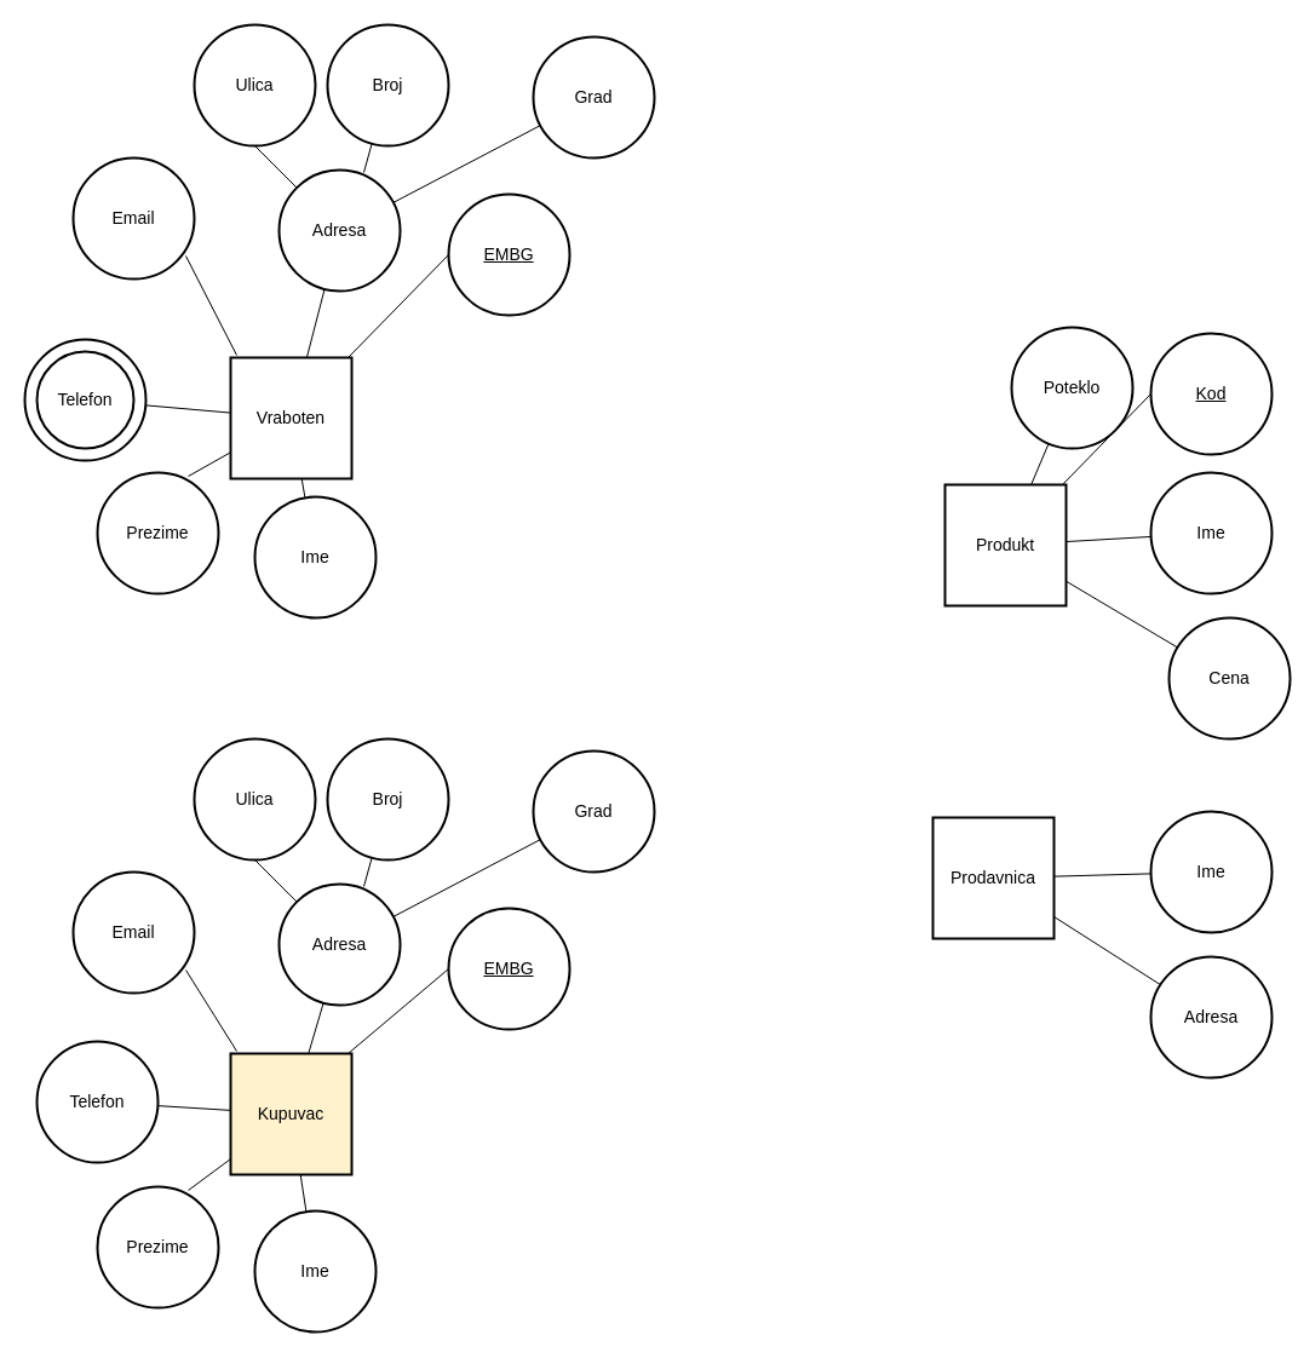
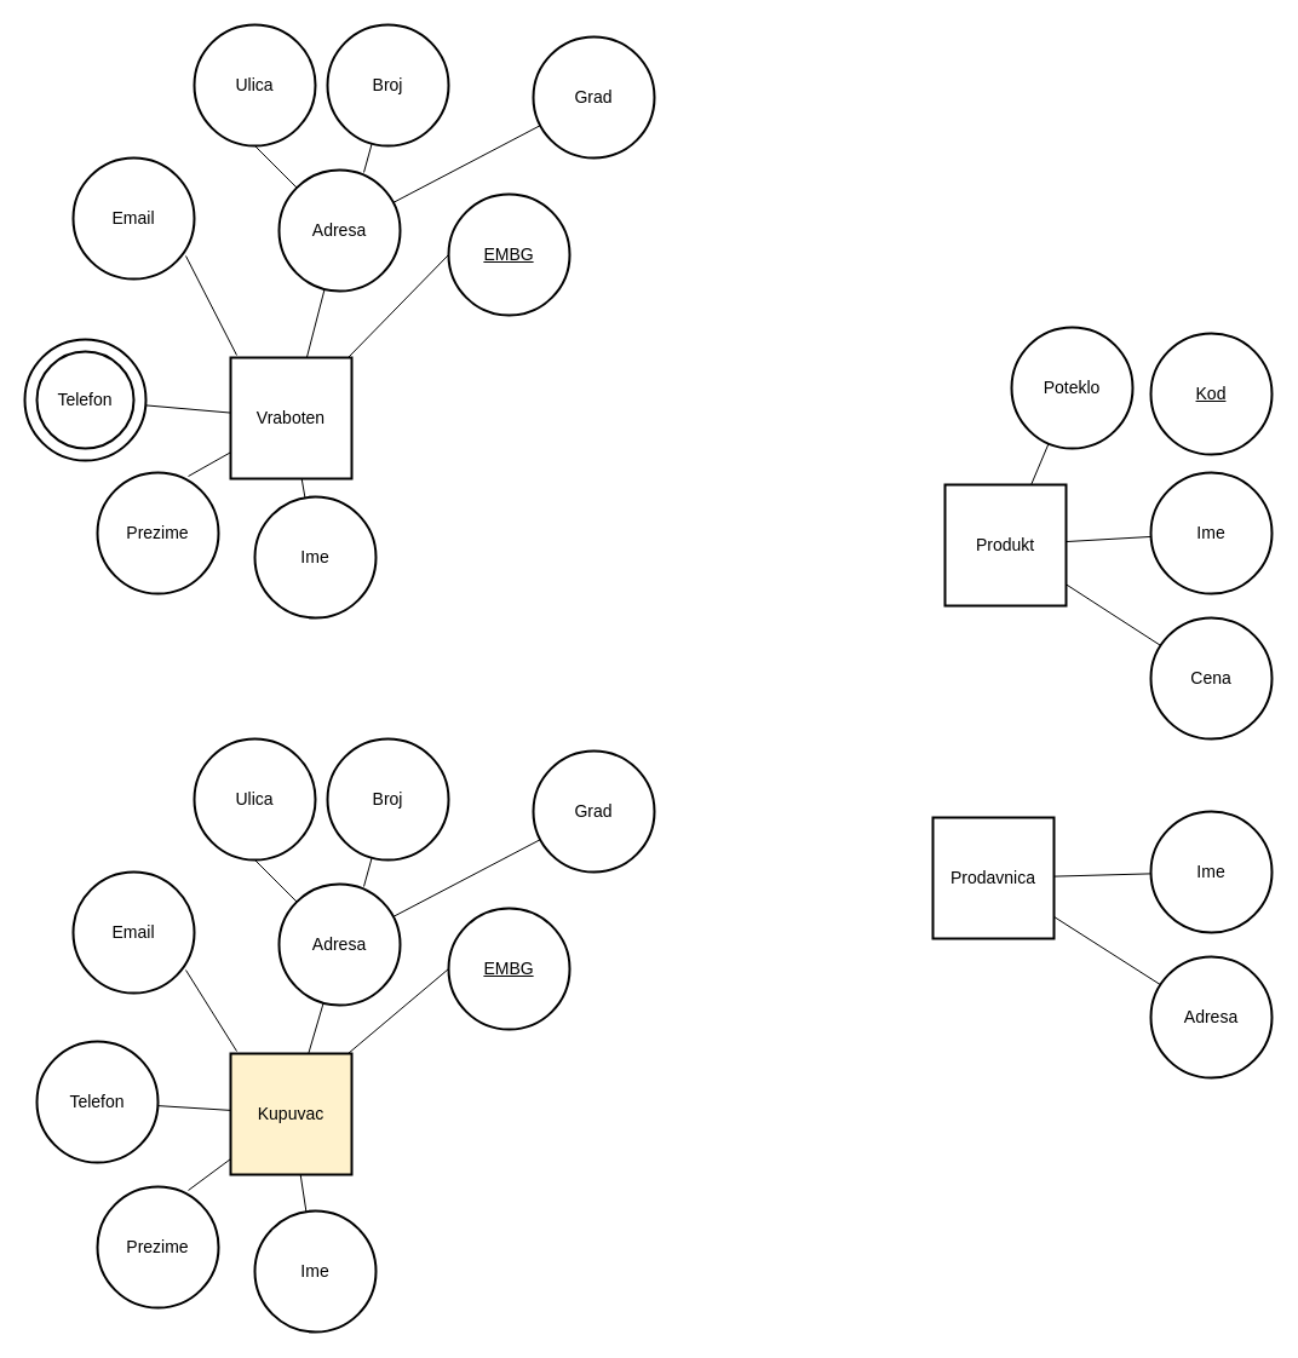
  <mxCell id="0" />
  <mxCell id="1" parent="0" />
  <mxCell id="2" value="&lt;div&gt;Vraboten&lt;/div&gt;" style="strokeWidth=2;whiteSpace=wrap;html=1;align=center;fontSize=14;" vertex="1" parent="1"><mxGeometry x="190" y="295" width="100" height="100" as="geometry" /></mxCell>
  <mxCell id="3" value="&lt;div&gt;Ime&lt;/div&gt;" style="ellipse;shape=ellipse;margin=10;strokeWidth=2;fontSize=14;whiteSpace=wrap;html=1;align=center;gradientColor=#ffffff;" vertex="1" parent="1"><mxGeometry x="210" y="410" width="100" height="100" as="geometry" /></mxCell>
  <mxCell id="4" value="&lt;div&gt;Prezime&lt;/div&gt;" style="ellipse;shape=ellipse;margin=10;strokeWidth=2;fontSize=14;whiteSpace=wrap;html=1;align=center;gradientColor=#ffffff;" vertex="1" parent="1"><mxGeometry x="80" y="390" width="100" height="100" as="geometry" /></mxCell>
  <mxCell id="5" value="&lt;div&gt;&lt;u&gt;EMBG&lt;/u&gt;&lt;/div&gt;" style="ellipse;shape=ellipse;margin=10;strokeWidth=2;fontSize=14;whiteSpace=wrap;html=1;align=center;gradientColor=#ffffff;" vertex="1" parent="1"><mxGeometry x="370" y="160" width="100" height="100" as="geometry" /></mxCell>
  <mxCell id="6" value="&lt;div&gt;Adresa&lt;/div&gt;" style="ellipse;shape=ellipse;margin=10;strokeWidth=2;fontSize=14;whiteSpace=wrap;html=1;align=center;gradientColor=#ffffff;" vertex="1" parent="1"><mxGeometry x="230" y="140" width="100" height="100" as="geometry" /></mxCell>
  <mxCell id="7" value="&lt;div&gt;Ulica&lt;/div&gt;" style="ellipse;shape=ellipse;margin=10;strokeWidth=2;fontSize=14;whiteSpace=wrap;html=1;align=center;gradientColor=#ffffff;" vertex="1" parent="1"><mxGeometry x="160" width="100" height="100" as="geometry" y="20" /></mxCell>
  <mxCell id="8" value="&lt;div&gt;Broj&lt;/div&gt;" style="ellipse;shape=ellipse;margin=10;strokeWidth=2;fontSize=14;whiteSpace=wrap;html=1;align=center;gradientColor=#ffffff;" vertex="1" parent="1"><mxGeometry x="270" width="100" height="100" as="geometry" y="20" /></mxCell>
  <mxCell id="9" value="&lt;div&gt;Grad&lt;/div&gt;" style="ellipse;shape=ellipse;margin=10;strokeWidth=2;fontSize=14;whiteSpace=wrap;html=1;align=center;gradientColor=#ffffff;" vertex="1" parent="1"><mxGeometry x="440" y="30" width="100" height="100" as="geometry" /></mxCell>
  <mxCell id="10" value="&lt;div&gt;Email&lt;/div&gt;" style="ellipse;shape=ellipse;margin=10;strokeWidth=2;fontSize=14;whiteSpace=wrap;html=1;align=center;gradientColor=#ffffff;" vertex="1" parent="1"><mxGeometry x="60" y="130" width="100" height="100" as="geometry" /></mxCell>
  <mxCell id="11" value="Telefon" style="ellipse;shape=doubleEllipse;margin=10;strokeWidth=2;fontSize=14;whiteSpace=wrap;html=1;align=center;gradientColor=#ffffff;" vertex="1" parent="1"><mxGeometry y="280" width="100" height="100" as="geometry" x="20" /></mxCell>
  <mxCell id="12" value="" style="fontSize=12;html=1;endArrow=none;endFill=0;" edge="1" parent="1" source="6" target="9"><mxGeometry width="100" height="100" relative="1" as="geometry"><mxPoint x="-410" y="750" as="sourcePoint" /><mxPoint x="-310" y="650" as="targetPoint" /></mxGeometry></mxCell>
  <mxCell id="13" value="" style="fontSize=12;html=1;endArrow=none;endFill=0;exitX=0.7;exitY=0.02;exitDx=0;exitDy=0;exitPerimeter=0;" edge="1" parent="1" source="6" target="8"><mxGeometry width="100" height="100" relative="1" as="geometry"><mxPoint x="268" y="170" as="sourcePoint" /><mxPoint x="390" y="110" as="targetPoint" /></mxGeometry></mxCell>
  <mxCell id="14" value="" style="fontSize=12;html=1;endArrow=none;endFill=0;entryX=0.5;entryY=1;entryDx=0;entryDy=0;" edge="1" parent="1" source="6" target="7"><mxGeometry width="100" height="100" relative="1" as="geometry"><mxPoint x="210" y="160" as="sourcePoint" /><mxPoint x="400" y="120" as="targetPoint" /></mxGeometry></mxCell>
  <mxCell id="15" value="" style="fontSize=12;html=1;endArrow=none;endFill=0;entryX=0.93;entryY=0.81;entryDx=0;entryDy=0;entryPerimeter=0;exitX=0.05;exitY=-0.02;exitDx=0;exitDy=0;exitPerimeter=0;" edge="1" parent="1" source="2" target="10"><mxGeometry width="100" height="100" relative="1" as="geometry"><mxPoint x="254.645" y="164.645" as="sourcePoint" /><mxPoint x="220" y="130" as="targetPoint" /></mxGeometry></mxCell>
  <mxCell id="16" value="" style="fontSize=12;html=1;endArrow=none;endFill=0;" edge="1" parent="1" source="6" target="2"><mxGeometry width="100" height="100" relative="1" as="geometry"><mxPoint x="264.645" y="174.645" as="sourcePoint" /><mxPoint x="272" y="270" as="targetPoint" /></mxGeometry></mxCell>
  <mxCell id="17" value="" style="fontSize=12;html=1;endArrow=none;endFill=0;entryX=0.97;entryY=0;entryDx=0;entryDy=0;exitX=0;exitY=0.5;exitDx=0;exitDy=0;entryPerimeter=0;" edge="1" parent="1" source="5" target="2"><mxGeometry width="100" height="100" relative="1" as="geometry"><mxPoint x="274.645" y="184.645" as="sourcePoint" /><mxPoint x="240" y="150" as="targetPoint" /></mxGeometry></mxCell>
  <mxCell id="18" value="" style="fontSize=12;html=1;endArrow=none;endFill=0;entryX=0.75;entryY=0.03;entryDx=0;entryDy=0;entryPerimeter=0;" edge="1" parent="1" source="2" target="4"><mxGeometry width="100" height="100" relative="1" as="geometry"><mxPoint x="284.645" y="194.645" as="sourcePoint" /><mxPoint x="250" y="160" as="targetPoint" /></mxGeometry></mxCell>
  <mxCell id="19" value="" style="fontSize=12;html=1;endArrow=none;endFill=0;" edge="1" parent="1" source="2" target="11"><mxGeometry width="100" height="100" relative="1" as="geometry"><mxPoint x="294.645" y="204.645" as="sourcePoint" /><mxPoint x="260" y="170" as="targetPoint" /></mxGeometry></mxCell>
  <mxCell id="20" value="" style="fontSize=12;html=1;endArrow=none;endFill=0;" edge="1" parent="1" source="2" target="3"><mxGeometry width="100" height="100" relative="1" as="geometry"><mxPoint x="304.645" y="214.645" as="sourcePoint" /><mxPoint x="270" y="180" as="targetPoint" /></mxGeometry></mxCell>
  <mxCell id="21" value="&lt;div&gt;Produkt&lt;/div&gt;" style="strokeWidth=2;whiteSpace=wrap;html=1;align=center;fontSize=14;" vertex="1" parent="1"><mxGeometry x="780" y="400" width="100" height="100" as="geometry" /></mxCell>
  <mxCell id="22" value="&lt;div&gt;Ime&lt;/div&gt;" style="ellipse;shape=ellipse;margin=10;strokeWidth=2;fontSize=14;whiteSpace=wrap;html=1;align=center;gradientColor=#ffffff;" vertex="1" parent="1"><mxGeometry x="950" y="390" width="100" height="100" as="geometry" /></mxCell>
- <mxCell id="23" value="&lt;div&gt;Cena&lt;/div&gt;" style="ellipse;shape=ellipse;margin=10;strokeWidth=2;fontSize=14;whiteSpace=wrap;html=1;align=center;gradientColor=#ffffff;" vertex="1" parent="1"><mxGeometry x="965" y="510" width="100" height="100" as="geometry" /></mxCell>
+ <mxCell id="23" value="&lt;div&gt;Cena&lt;/div&gt;" style="ellipse;shape=ellipse;margin=10;strokeWidth=2;fontSize=14;whiteSpace=wrap;html=1;align=center;gradientColor=#ffffff;" vertex="1" parent="1"><mxGeometry x="950" y="510" width="100" height="100" as="geometry" /></mxCell>
  <mxCell id="24" value="&lt;div&gt;&lt;u&gt;Kod&lt;/u&gt;&lt;/div&gt;" style="ellipse;shape=ellipse;margin=10;strokeWidth=2;fontSize=14;whiteSpace=wrap;html=1;align=center;gradientColor=#ffffff;" vertex="1" parent="1"><mxGeometry x="950" y="275" width="100" height="100" as="geometry" /></mxCell>
  <mxCell id="25" value="Poteklo" style="ellipse;shape=ellipse;margin=10;strokeWidth=2;fontSize=14;whiteSpace=wrap;html=1;align=center;gradientColor=#ffffff;" vertex="1" parent="1"><mxGeometry x="835" y="270" width="100" height="100" as="geometry" /></mxCell>
  <mxCell id="26" value="" style="fontSize=12;html=1;endArrow=none;endFill=0;" edge="1" parent="1" source="21" target="25"><mxGeometry width="100" height="100" relative="1" as="geometry"><mxPoint x="834.645" y="279.645" as="sourcePoint" /><mxPoint x="800" y="245" as="targetPoint" /></mxGeometry></mxCell>
- <mxCell id="27" value="" style="fontSize=12;html=1;endArrow=none;endFill=0;entryX=0.97;entryY=0;entryDx=0;entryDy=0;exitX=0;exitY=0.5;exitDx=0;exitDy=0;entryPerimeter=0;" edge="1" parent="1" source="24" target="21"><mxGeometry width="100" height="100" relative="1" as="geometry"><mxPoint x="854.645" y="299.645" as="sourcePoint" /><mxPoint x="820" y="265" as="targetPoint" /></mxGeometry></mxCell>
  <mxCell id="28" value="" style="fontSize=12;html=1;endArrow=none;endFill=0;" edge="1" parent="1" source="21" target="23"><mxGeometry width="100" height="100" relative="1" as="geometry"><mxPoint x="864.645" y="309.645" as="sourcePoint" /><mxPoint x="830" y="275" as="targetPoint" /></mxGeometry></mxCell>
  <mxCell id="29" value="" style="fontSize=12;html=1;endArrow=none;endFill=0;" edge="1" parent="1" source="21" target="22"><mxGeometry width="100" height="100" relative="1" as="geometry"><mxPoint x="884.645" y="329.645" as="sourcePoint" /><mxPoint x="850" y="295" as="targetPoint" /></mxGeometry></mxCell>
  <mxCell id="30" value="Prodavnica" style="strokeWidth=2;whiteSpace=wrap;html=1;align=center;fontSize=14;" vertex="1" parent="1"><mxGeometry x="770" y="675" width="100" height="100" as="geometry" /></mxCell>
  <mxCell id="31" value="&lt;div&gt;Ime&lt;/div&gt;" style="ellipse;shape=ellipse;margin=10;strokeWidth=2;fontSize=14;whiteSpace=wrap;html=1;align=center;gradientColor=#ffffff;" vertex="1" parent="1"><mxGeometry x="950" y="670" width="100" height="100" as="geometry" /></mxCell>
  <mxCell id="32" value="Adresa" style="ellipse;shape=ellipse;margin=10;strokeWidth=2;fontSize=14;whiteSpace=wrap;html=1;align=center;gradientColor=#ffffff;" vertex="1" parent="1"><mxGeometry x="950" y="790" width="100" height="100" as="geometry" /></mxCell>
  <mxCell id="33" value="" style="fontSize=12;html=1;endArrow=none;endFill=0;" edge="1" parent="1" source="30" target="32"><mxGeometry width="100" height="100" relative="1" as="geometry"><mxPoint x="864.645" y="589.645" as="sourcePoint" /><mxPoint x="830" y="555" as="targetPoint" /></mxGeometry></mxCell>
  <mxCell id="34" value="" style="fontSize=12;html=1;endArrow=none;endFill=0;" edge="1" parent="1" source="30" target="31"><mxGeometry width="100" height="100" relative="1" as="geometry"><mxPoint x="884.645" y="609.645" as="sourcePoint" /><mxPoint x="850" y="575" as="targetPoint" /></mxGeometry></mxCell>
  <mxCell id="35" value="Kupuvac" style="strokeWidth=2;whiteSpace=wrap;html=1;align=center;fontSize=14;fillColor=#fff2cc;" vertex="1" parent="1"><mxGeometry x="190" y="870" width="100" height="100" as="geometry" /></mxCell>
  <mxCell id="36" value="&lt;div&gt;Ime&lt;/div&gt;" style="ellipse;shape=ellipse;margin=10;strokeWidth=2;fontSize=14;whiteSpace=wrap;html=1;align=center;gradientColor=#ffffff;" vertex="1" parent="1"><mxGeometry x="210" y="1000" width="100" height="100" as="geometry" /></mxCell>
  <mxCell id="37" value="&lt;div&gt;Prezime&lt;/div&gt;" style="ellipse;shape=ellipse;margin=10;strokeWidth=2;fontSize=14;whiteSpace=wrap;html=1;align=center;gradientColor=#ffffff;" vertex="1" parent="1"><mxGeometry x="80" y="980" width="100" height="100" as="geometry" /></mxCell>
  <mxCell id="38" value="&lt;div&gt;&lt;u&gt;EMBG&lt;/u&gt;&lt;/div&gt;" style="ellipse;shape=ellipse;margin=10;strokeWidth=2;fontSize=14;whiteSpace=wrap;html=1;align=center;gradientColor=#ffffff;" vertex="1" parent="1"><mxGeometry x="370" y="750" width="100" height="100" as="geometry" /></mxCell>
  <mxCell id="39" value="&lt;div&gt;Adresa&lt;/div&gt;" style="ellipse;shape=ellipse;margin=10;strokeWidth=2;fontSize=14;whiteSpace=wrap;html=1;align=center;gradientColor=#ffffff;" vertex="1" parent="1"><mxGeometry x="230" y="730" width="100" height="100" as="geometry" /></mxCell>
  <mxCell id="40" value="&lt;div&gt;Ulica&lt;/div&gt;" style="ellipse;shape=ellipse;margin=10;strokeWidth=2;fontSize=14;whiteSpace=wrap;html=1;align=center;gradientColor=#ffffff;" vertex="1" parent="1"><mxGeometry x="160" y="610" width="100" height="100" as="geometry" /></mxCell>
  <mxCell id="41" value="&lt;div&gt;Broj&lt;/div&gt;" style="ellipse;shape=ellipse;margin=10;strokeWidth=2;fontSize=14;whiteSpace=wrap;html=1;align=center;gradientColor=#ffffff;" vertex="1" parent="1"><mxGeometry x="270" y="610" width="100" height="100" as="geometry" /></mxCell>
  <mxCell id="42" value="&lt;div&gt;Grad&lt;/div&gt;" style="ellipse;shape=ellipse;margin=10;strokeWidth=2;fontSize=14;whiteSpace=wrap;html=1;align=center;gradientColor=#ffffff;" vertex="1" parent="1"><mxGeometry x="440" y="620" width="100" height="100" as="geometry" /></mxCell>
  <mxCell id="43" value="&lt;div&gt;Email&lt;/div&gt;" style="ellipse;shape=ellipse;margin=10;strokeWidth=2;fontSize=14;whiteSpace=wrap;html=1;align=center;gradientColor=#ffffff;" vertex="1" parent="1"><mxGeometry x="60" y="720" width="100" height="100" as="geometry" /></mxCell>
  <mxCell id="44" value="" style="fontSize=12;html=1;endArrow=none;endFill=0;" edge="1" parent="1" source="39" target="42"><mxGeometry width="100" height="100" relative="1" as="geometry"><mxPoint x="-410" y="1340" as="sourcePoint" /><mxPoint x="-310" y="1240" as="targetPoint" /></mxGeometry></mxCell>
  <mxCell id="45" value="" style="fontSize=12;html=1;endArrow=none;endFill=0;exitX=0.7;exitY=0.02;exitDx=0;exitDy=0;exitPerimeter=0;" edge="1" parent="1" source="39" target="41"><mxGeometry width="100" height="100" relative="1" as="geometry"><mxPoint x="268" y="760" as="sourcePoint" /><mxPoint x="390" y="700" as="targetPoint" /></mxGeometry></mxCell>
  <mxCell id="46" value="" style="fontSize=12;html=1;endArrow=none;endFill=0;entryX=0.5;entryY=1;entryDx=0;entryDy=0;" edge="1" parent="1" source="39" target="40"><mxGeometry width="100" height="100" relative="1" as="geometry"><mxPoint x="210" y="750" as="sourcePoint" /><mxPoint x="400" y="710" as="targetPoint" /></mxGeometry></mxCell>
  <mxCell id="47" value="" style="fontSize=12;html=1;endArrow=none;endFill=0;entryX=0.93;entryY=0.81;entryDx=0;entryDy=0;entryPerimeter=0;exitX=0.05;exitY=-0.02;exitDx=0;exitDy=0;exitPerimeter=0;" edge="1" parent="1" source="35" target="43"><mxGeometry width="100" height="100" relative="1" as="geometry"><mxPoint x="254.645" y="754.645" as="sourcePoint" /><mxPoint x="220" y="720" as="targetPoint" /></mxGeometry></mxCell>
  <mxCell id="48" value="" style="fontSize=12;html=1;endArrow=none;endFill=0;" edge="1" parent="1" source="39" target="35"><mxGeometry width="100" height="100" relative="1" as="geometry"><mxPoint x="264.645" y="764.645" as="sourcePoint" /><mxPoint x="272" y="860" as="targetPoint" /></mxGeometry></mxCell>
  <mxCell id="49" value="" style="fontSize=12;html=1;endArrow=none;endFill=0;entryX=0.97;entryY=0;entryDx=0;entryDy=0;exitX=0;exitY=0.5;exitDx=0;exitDy=0;entryPerimeter=0;" edge="1" parent="1" source="38" target="35"><mxGeometry width="100" height="100" relative="1" as="geometry"><mxPoint x="274.645" y="774.645" as="sourcePoint" /><mxPoint x="240" y="740" as="targetPoint" /></mxGeometry></mxCell>
  <mxCell id="50" value="" style="fontSize=12;html=1;endArrow=none;endFill=0;entryX=0.75;entryY=0.03;entryDx=0;entryDy=0;entryPerimeter=0;" edge="1" parent="1" source="35" target="37"><mxGeometry width="100" height="100" relative="1" as="geometry"><mxPoint x="284.645" y="784.645" as="sourcePoint" /><mxPoint x="250" y="750" as="targetPoint" /></mxGeometry></mxCell>
  <mxCell id="51" value="" style="fontSize=12;html=1;endArrow=none;endFill=0;" edge="1" parent="1" source="35" target="53"><mxGeometry width="100" height="100" relative="1" as="geometry"><mxPoint x="294.645" y="794.645" as="sourcePoint" /><mxPoint x="120" y="920" as="targetPoint" /></mxGeometry></mxCell>
  <mxCell id="52" value="" style="fontSize=12;html=1;endArrow=none;endFill=0;" edge="1" parent="1" source="35" target="36"><mxGeometry width="100" height="100" relative="1" as="geometry"><mxPoint x="304.645" y="804.645" as="sourcePoint" /><mxPoint x="270" y="770" as="targetPoint" /></mxGeometry></mxCell>
  <mxCell id="53" value="&lt;div&gt;Telefon&lt;/div&gt;" style="ellipse;shape=ellipse;margin=10;strokeWidth=2;fontSize=14;whiteSpace=wrap;html=1;align=center;gradientColor=#ffffff;" vertex="1" parent="1"><mxGeometry x="30" y="860" width="100" height="100" as="geometry" /></mxCell>
